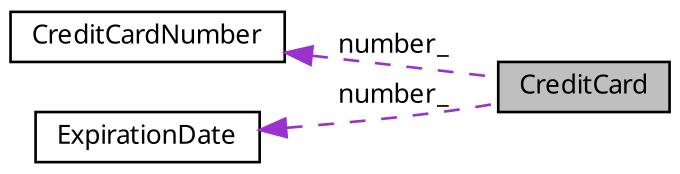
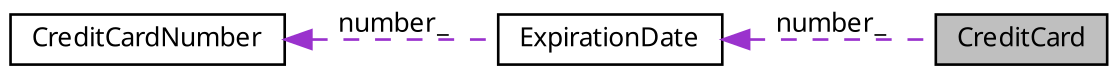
  digraph {
    fontname="Noto Sans"
    rankdir=LR
    node [color=black fillcolor=white fontname="Noto Sans" fontsize=10 shape=record style=filled]
    edge [color=darkorchid3 dir=back fontname="Noto Sans" fontsize=10 labelfontname=Helvetica labelfontsize=10 style=dashed]
    n1 [fillcolor=grey75 fontcolor=black height=0.2 label=CreditCard width=0.4]
    n2 [height=0.2 label=CreditCardNumber width=0.4]
    n3 [height=0.2 label=ExpirationDate width=0.4]
-   n2 -> n1 [label=" number_"]
+   n2 -> n3 [label=" number_"]
    n3 -> n1 [label=" number_"]
  }
